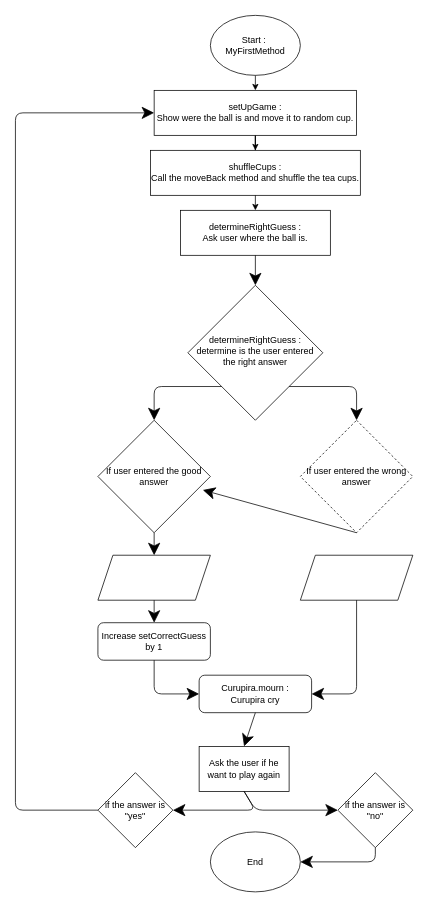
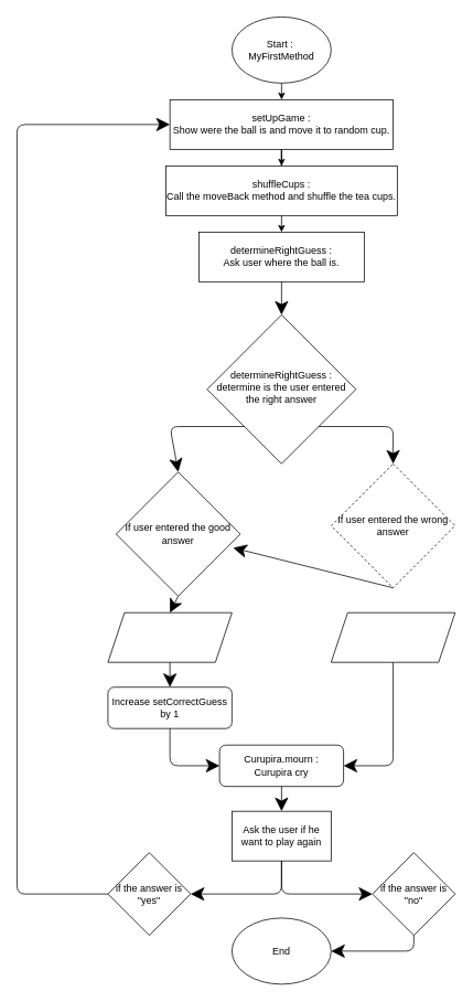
  <mxCell id="0" />
  <mxCell id="1" parent="0" />
  <mxCell id="2" value="determineRightGuess :&lt;br&gt;determine is the user entered the right answer" style="rhombus;whiteSpace=wrap;html=1;shadow=0;fontFamily=Helvetica;fontSize=12;align=center;strokeWidth=1;spacing=6;spacingTop=-4;" parent="1" vertex="1"><mxGeometry x="250" y="380" width="180" height="180" as="geometry" /></mxCell>
  <mxCell id="3" value="Curupira.mourn :&lt;br&gt;Curupira cry" style="rounded=1;whiteSpace=wrap;html=1;fontSize=12;glass=0;strokeWidth=1;shadow=0;" parent="1" vertex="1"><mxGeometry x="265" y="900" width="150" height="50" as="geometry" /></mxCell>
  <mxCell id="4" value="Increase setCorrectGuess by 1" style="rounded=1;whiteSpace=wrap;html=1;fontSize=12;glass=0;strokeWidth=1;shadow=0;" parent="1" vertex="1"><mxGeometry x="130" y="830" width="150" height="50" as="geometry" /></mxCell>
  <mxCell id="5" style="edgeStyle=orthogonalEdgeStyle;rounded=0;orthogonalLoop=1;jettySize=auto;html=1;exitX=0.5;exitY=1;exitDx=0;exitDy=0;entryX=0.5;entryY=0;entryDx=0;entryDy=0;" parent="1" source="6" target="8" edge="1"><mxGeometry relative="1" as="geometry" /></mxCell>
  <mxCell id="6" value="Start :&amp;nbsp;&lt;br&gt;MyFirstMethod" style="ellipse;whiteSpace=wrap;html=1;" parent="1" vertex="1"><mxGeometry x="280" width="120" height="80" as="geometry" y="20" /></mxCell>
  <mxCell id="7" style="edgeStyle=orthogonalEdgeStyle;rounded=0;orthogonalLoop=1;jettySize=auto;html=1;exitX=0.5;exitY=1;exitDx=0;exitDy=0;" parent="1" source="8" target="9" edge="1"><mxGeometry relative="1" as="geometry" /></mxCell>
  <mxCell id="8" value="setUpGame :&lt;br&gt;Show were the ball is and move it to random cup." style="rounded=0;whiteSpace=wrap;html=1;" parent="1" vertex="1"><mxGeometry x="205" y="120" width="270" height="60" as="geometry" /></mxCell>
  <mxCell id="9" value="shuffleCups :&lt;br&gt;Call the moveBack method and shuffle the tea cups." style="rounded=0;whiteSpace=wrap;html=1;" parent="1" vertex="1"><mxGeometry x="200" y="200" width="280" height="60" as="geometry" /></mxCell>
  <mxCell id="10" value="End" style="ellipse;whiteSpace=wrap;html=1;" parent="1" vertex="1"><mxGeometry x="280" y="1109" width="120" height="80" as="geometry" /></mxCell>
  <mxCell id="11" value="" style="endArrow=classic;html=1;exitX=0.5;exitY=1;exitDx=0;exitDy=0;entryX=0.5;entryY=0;entryDx=0;entryDy=0;" parent="1" source="9" edge="1" target="12"><mxGeometry width="50" height="50" relative="1" as="geometry"><mxPoint x="290" y="430" as="sourcePoint" /><mxPoint x="340" y="350" as="targetPoint" /></mxGeometry></mxCell>
  <mxCell id="12" value="determineRightGuess :&lt;br&gt;Ask user where the ball is." style="rounded=0;whiteSpace=wrap;html=1;hachureGap=4;pointerEvents=0;" vertex="1" parent="1"><mxGeometry x="240" y="280" width="200" height="60" as="geometry" /></mxCell>
  <mxCell id="13" value="&lt;span style=&quot;font-family: &amp;#34;lato extended&amp;#34; , &amp;#34;lato&amp;#34; , &amp;#34;helvetica neue&amp;#34; , &amp;#34;helvetica&amp;#34; , &amp;#34;arial&amp;#34; , sans-serif ; font-size: 13.6px ; font-style: normal ; font-weight: 400 ; letter-spacing: normal ; text-indent: 0px ; text-transform: none ; word-spacing: 0px ; display: inline ; float: none&quot;&gt;&lt;font color=&quot;#ffffff&quot;&gt;You got it !&lt;/font&gt;&lt;/span&gt;" style="shape=parallelogram;perimeter=parallelogramPerimeter;whiteSpace=wrap;html=1;fixedSize=1;hachureGap=4;pointerEvents=0;" vertex="1" parent="1"><mxGeometry x="130" y="740" width="150" height="60" as="geometry" /></mxCell>
  <mxCell id="14" value="&lt;span style=&quot;font-family: &amp;#34;lato extended&amp;#34; , &amp;#34;lato&amp;#34; , &amp;#34;helvetica neue&amp;#34; , &amp;#34;helvetica&amp;#34; , &amp;#34;arial&amp;#34; , sans-serif ; font-size: 13.6px&quot;&gt;&lt;font color=&quot;#ffffff&quot;&gt;Sorry you missed !&lt;/font&gt;&lt;/span&gt;" style="shape=parallelogram;perimeter=parallelogramPerimeter;whiteSpace=wrap;html=1;fixedSize=1;hachureGap=4;pointerEvents=0;" vertex="1" parent="1"><mxGeometry x="400" y="740" width="150" height="60" as="geometry" /></mxCell>
- <mxCell id="15" value="If user entered the good answer" style="rhombus;whiteSpace=wrap;html=1;hachureGap=4;pointerEvents=0;" vertex="1" parent="1"><mxGeometry x="130" y="560" width="150" height="150" as="geometry" /></mxCell>
+ <mxCell id="15" value="If user entered the good answer" style="rhombus;whiteSpace=wrap;html=1;hachureGap=4;pointerEvents=0;" vertex="1" parent="1"><mxGeometry x="140" y="570" width="150" height="150" as="geometry" /></mxCell>
  <mxCell id="16" value="If user entered the wrong answer" style="rhombus;whiteSpace=wrap;html=1;hachureGap=4;pointerEvents=0;dashed=1;" vertex="1" parent="1"><mxGeometry x="400" y="560" width="150" height="150" as="geometry" /></mxCell>
  <mxCell id="17" value="" style="endArrow=classic;html=1;startSize=14;endSize=14;sourcePerimeterSpacing=8;targetPerimeterSpacing=8;exitX=0.5;exitY=1;exitDx=0;exitDy=0;entryX=0.5;entryY=0;entryDx=0;entryDy=0;" edge="1" parent="1" source="12" target="2"><mxGeometry width="50" height="50" relative="1" as="geometry"><mxPoint x="110" y="490" as="sourcePoint" /><mxPoint x="160" y="440" as="targetPoint" /></mxGeometry></mxCell>
  <mxCell id="18" value="" style="endArrow=classic;html=1;startSize=14;endSize=14;sourcePerimeterSpacing=8;targetPerimeterSpacing=8;exitX=0;exitY=1;exitDx=0;exitDy=0;entryX=0.5;entryY=0;entryDx=0;entryDy=0;" edge="1" parent="1" source="2" target="15"><mxGeometry width="50" height="50" relative="1" as="geometry"><mxPoint x="60" y="640" as="sourcePoint" /><mxPoint x="110" y="590" as="targetPoint" /><Array as="points"><mxPoint x="205" y="515" /></Array></mxGeometry></mxCell>
  <mxCell id="19" value="" style="endArrow=classic;html=1;startSize=14;endSize=14;sourcePerimeterSpacing=8;targetPerimeterSpacing=8;exitX=1;exitY=1;exitDx=0;exitDy=0;entryX=0.5;entryY=0;entryDx=0;entryDy=0;" edge="1" parent="1" source="2" target="16"><mxGeometry width="50" height="50" relative="1" as="geometry"><mxPoint x="30" y="640" as="sourcePoint" /><mxPoint x="80" y="590" as="targetPoint" /><Array as="points"><mxPoint x="475" y="515" /></Array></mxGeometry></mxCell>
  <mxCell id="20" value="" style="endArrow=classic;html=1;startSize=14;endSize=14;sourcePerimeterSpacing=8;targetPerimeterSpacing=8;exitX=0.5;exitY=1;exitDx=0;exitDy=0;entryX=0.5;entryY=0;entryDx=0;entryDy=0;" edge="1" parent="1" source="15" target="13"><mxGeometry width="50" height="50" relative="1" as="geometry"><mxPoint x="30" y="840" as="sourcePoint" /><mxPoint x="100" y="830" as="targetPoint" /></mxGeometry></mxCell>
  <mxCell id="21" value="" style="endArrow=classic;html=1;startSize=14;endSize=14;sourcePerimeterSpacing=8;targetPerimeterSpacing=8;exitX=0.5;exitY=1;exitDx=0;exitDy=0;" edge="1" parent="1" source="16" target="15"><mxGeometry width="50" height="50" relative="1" as="geometry"><mxPoint x="550" y="840" as="sourcePoint" /><mxPoint x="600" y="790" as="targetPoint" /></mxGeometry></mxCell>
  <mxCell id="22" value="" style="endArrow=classic;html=1;startSize=14;endSize=14;sourcePerimeterSpacing=8;targetPerimeterSpacing=8;exitX=0.5;exitY=1;exitDx=0;exitDy=0;entryX=0.5;entryY=0;entryDx=0;entryDy=0;" edge="1" parent="1" source="13" target="4"><mxGeometry width="50" height="50" relative="1" as="geometry"><mxPoint x="20" y="980" as="sourcePoint" /><mxPoint x="70" y="930" as="targetPoint" /></mxGeometry></mxCell>
  <mxCell id="23" value="" style="endArrow=classic;html=1;startSize=14;endSize=14;sourcePerimeterSpacing=8;targetPerimeterSpacing=8;exitX=0.5;exitY=1;exitDx=0;exitDy=0;entryX=0;entryY=0.5;entryDx=0;entryDy=0;" edge="1" parent="1" source="4" target="3"><mxGeometry width="50" height="50" relative="1" as="geometry"><mxPoint x="130" y="960" as="sourcePoint" /><mxPoint x="180" y="910" as="targetPoint" /><Array as="points"><mxPoint x="205" y="925" /></Array></mxGeometry></mxCell>
  <mxCell id="24" value="" style="endArrow=classic;html=1;startSize=14;endSize=14;sourcePerimeterSpacing=8;targetPerimeterSpacing=8;exitX=0.5;exitY=1;exitDx=0;exitDy=0;entryX=1;entryY=0.5;entryDx=0;entryDy=0;" edge="1" parent="1" source="14" target="3"><mxGeometry width="50" height="50" relative="1" as="geometry"><mxPoint x="510" y="950" as="sourcePoint" /><mxPoint x="560" y="900" as="targetPoint" /><Array as="points"><mxPoint x="475" y="925" /></Array></mxGeometry></mxCell>
- <mxCell id="25" value="Ask the user if he want to play again" style="rounded=0;whiteSpace=wrap;html=1;hachureGap=4;pointerEvents=0;" vertex="1" parent="1"><mxGeometry x="265" y="995" width="120" height="60" as="geometry" /></mxCell>
+ <mxCell id="25" value="Ask the user if he want to play again" style="rounded=0;whiteSpace=wrap;html=1;hachureGap=4;pointerEvents=0;" vertex="1" parent="1"><mxGeometry x="280" y="980" width="120" height="60" as="geometry" /></mxCell>
  <mxCell id="26" value="" style="endArrow=classic;html=1;startSize=14;endSize=14;sourcePerimeterSpacing=8;targetPerimeterSpacing=8;exitX=0.5;exitY=1;exitDx=0;exitDy=0;entryX=0.5;entryY=0;entryDx=0;entryDy=0;" edge="1" parent="1" source="3" target="25"><mxGeometry width="50" height="50" relative="1" as="geometry"><mxPoint x="90" y="1030" as="sourcePoint" /><mxPoint x="140" y="980" as="targetPoint" /></mxGeometry></mxCell>
  <mxCell id="27" value="if the answer is &quot;yes&quot;" style="rhombus;whiteSpace=wrap;html=1;hachureGap=4;pointerEvents=0;" vertex="1" parent="1"><mxGeometry x="130" y="1030" width="100" height="100" as="geometry" /></mxCell>
  <mxCell id="28" value="if the answer is &quot;no&quot;" style="rhombus;whiteSpace=wrap;html=1;hachureGap=4;pointerEvents=0;" vertex="1" parent="1"><mxGeometry x="450" y="1030" width="100" height="100" as="geometry" /></mxCell>
  <mxCell id="29" value="" style="endArrow=classic;html=1;startSize=14;endSize=14;sourcePerimeterSpacing=8;targetPerimeterSpacing=8;exitX=0.5;exitY=1;exitDx=0;exitDy=0;entryX=1;entryY=0.5;entryDx=0;entryDy=0;" edge="1" parent="1" source="25" target="27"><mxGeometry width="50" height="50" relative="1" as="geometry"><mxPoint x="80" y="1050" as="sourcePoint" /><mxPoint x="130" y="1000" as="targetPoint" /><Array as="points"><mxPoint x="340" y="1080" /></Array></mxGeometry></mxCell>
  <mxCell id="30" value="" style="endArrow=classic;html=1;startSize=14;endSize=14;sourcePerimeterSpacing=8;targetPerimeterSpacing=8;exitX=0.5;exitY=1;exitDx=0;exitDy=0;entryX=0;entryY=0.5;entryDx=0;entryDy=0;" edge="1" parent="1" source="25" target="28"><mxGeometry width="50" height="50" relative="1" as="geometry"><mxPoint x="490" y="1010" as="sourcePoint" /><mxPoint x="540" y="960" as="targetPoint" /><Array as="points"><mxPoint x="340" y="1080" /></Array></mxGeometry></mxCell>
  <mxCell id="31" value="" style="endArrow=classic;html=1;startSize=14;endSize=14;sourcePerimeterSpacing=8;targetPerimeterSpacing=8;exitX=0.5;exitY=1;exitDx=0;exitDy=0;entryX=1;entryY=0.5;entryDx=0;entryDy=0;" edge="1" parent="1" source="28" target="10"><mxGeometry width="50" height="50" relative="1" as="geometry"><mxPoint x="630" y="1120" as="sourcePoint" /><mxPoint x="680" y="1070" as="targetPoint" /><Array as="points"><mxPoint x="500" y="1149" /></Array></mxGeometry></mxCell>
  <mxCell id="32" value="" style="endArrow=classic;html=1;startSize=14;endSize=14;sourcePerimeterSpacing=8;targetPerimeterSpacing=8;exitX=0;exitY=0.5;exitDx=0;exitDy=0;entryX=0;entryY=0.5;entryDx=0;entryDy=0;" edge="1" parent="1" source="27" target="8"><mxGeometry width="50" height="50" relative="1" as="geometry"><mxPoint x="-10" y="680" as="sourcePoint" /><mxPoint x="40" y="630" as="targetPoint" /><Array as="points"><mxPoint x="20" y="1080" /><mxPoint x="20" y="150" /></Array></mxGeometry></mxCell>
